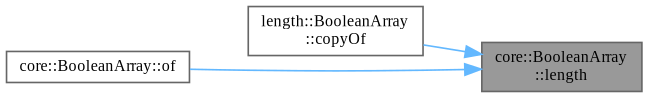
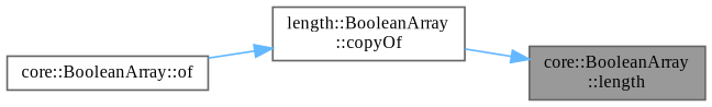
  digraph {
    fontname="Liberation Serif"
    rankdir=RL
    node [color=grey40 fillcolor=white fontname="Liberation Serif" fontsize=10 shape=box style=filled]
    edge [color=steelblue1 dir=back fontname="Liberation Serif" fontsize=10 labelfontname=Helvetica labelfontsize=10 style=solid]
    n1 [color=gray40 fillcolor=grey60 fontcolor=black height=0.2 label="core::BooleanArray\l::length" width=0.4]
    n2 [height=0.2 label="length::BooleanArray\l::copyOf" width=0.4]
    n3 [height=0.2 label="core::BooleanArray::of" width=0.4]
    n1 -> n2
-   n1 -> n3
+   n2 -> n3
  }
